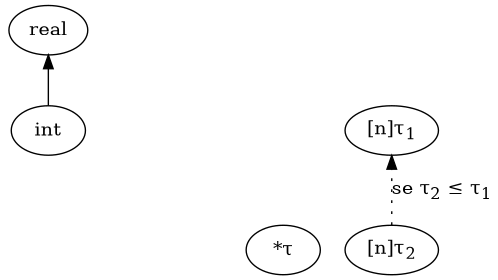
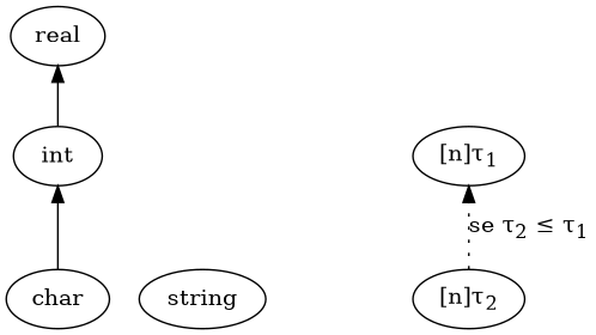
  digraph {
    rankdir=BT
    n1 [label=int]
    n2 [label=real]
-   n5 [label="*&#964;"]
+   n3 [label=char]
+   n4 [label=string]
    n6 [label=<[n]&#964;<sub>1</sub>>]
    n7 [label=<[n]&#964;<sub>2</sub>>]
    n1 -> n2
+   n3 -> n1
    n7 -> n6 [label=<se &#964;<sub>2</sub> &le; &#964;<sub>1</sub>> style=dotted]
  }
